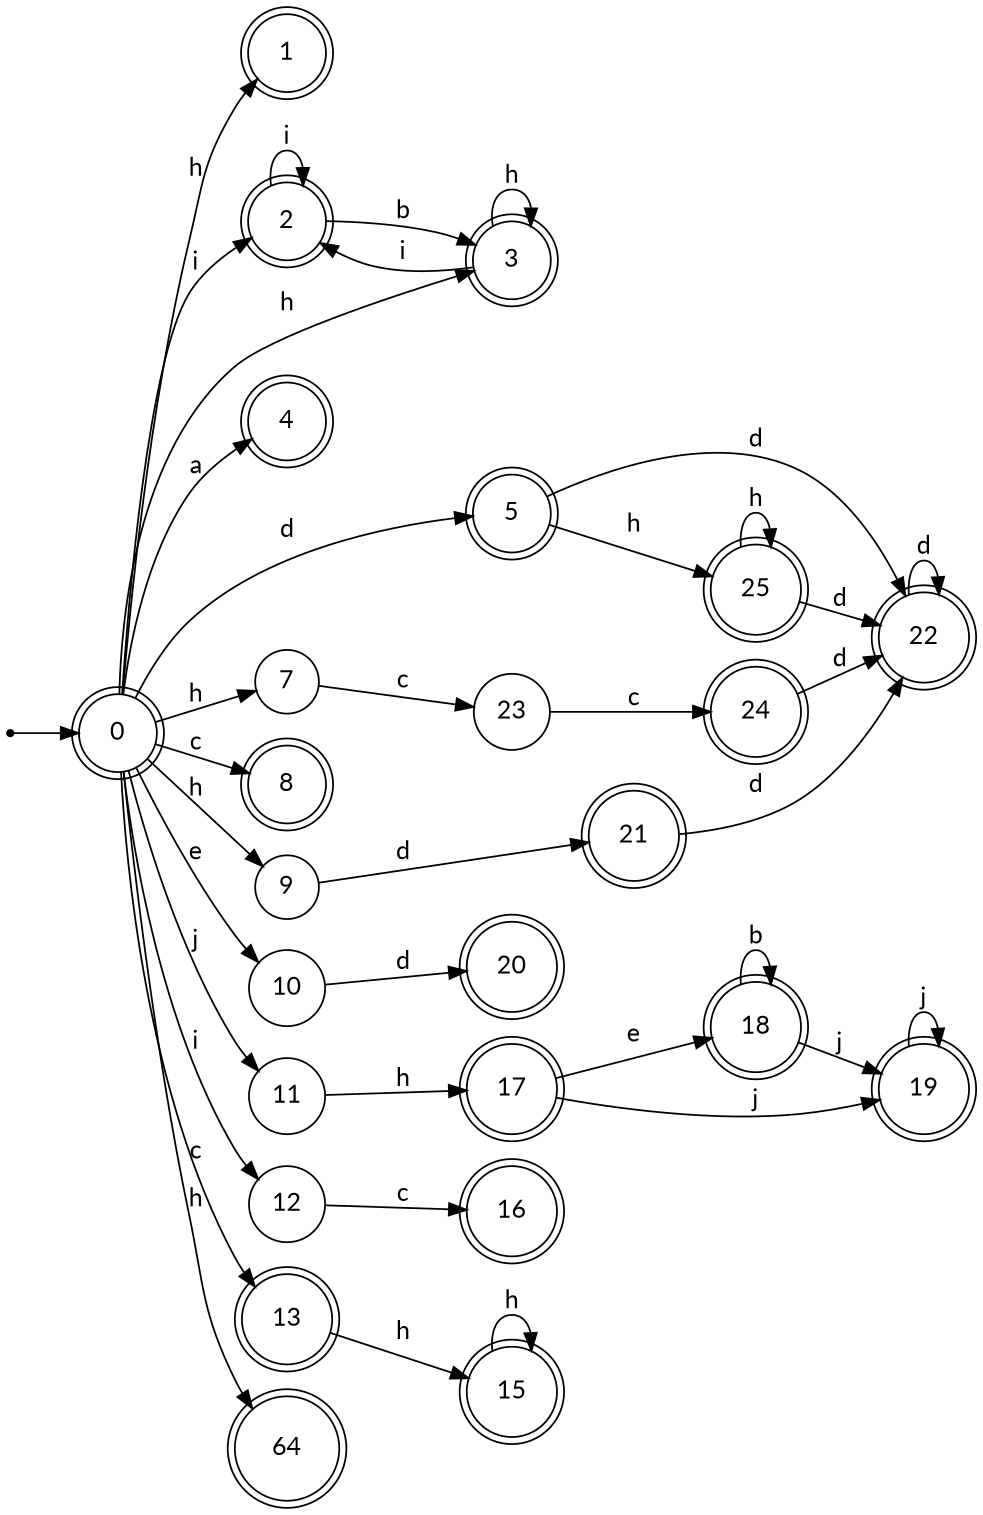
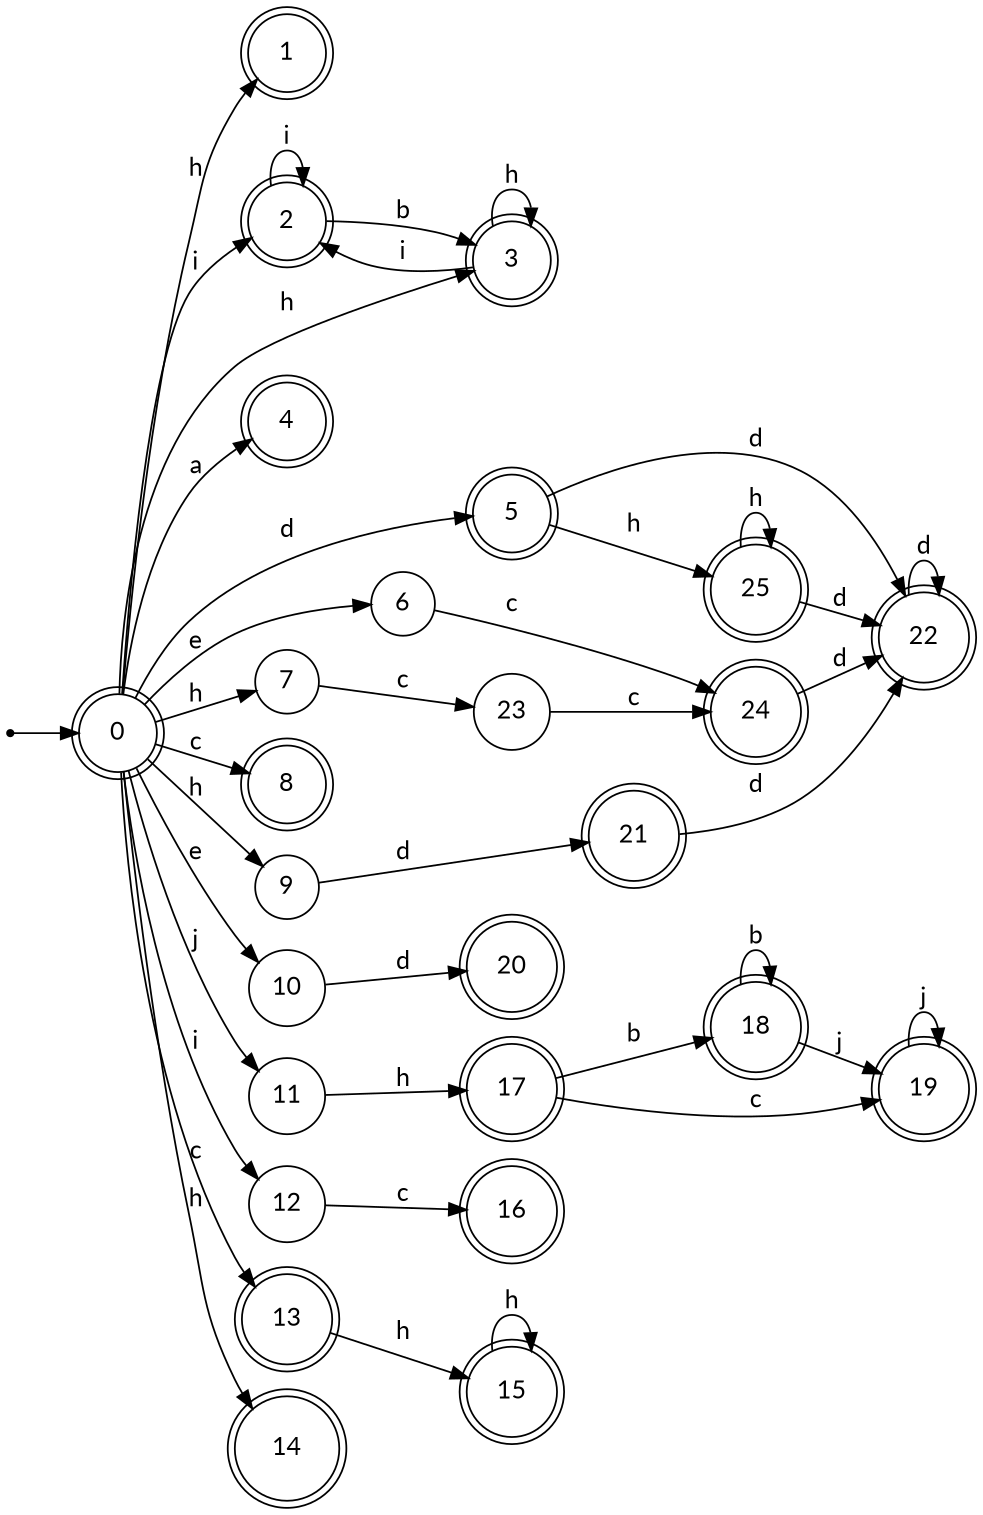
  digraph {
    fontname=Lato
    rankdir=LR
    node [fontname=Lato shape=doublecircle]
    edge [fontname=Lato]
    dummy0 [shape=point]
    0
    1
    2
    3
    4
    5
+   6 [shape=circle]
    7 [shape=circle]
    8
    9 [shape=circle]
    10 [shape=circle]
    11 [shape=circle]
    12 [shape=circle]
    13
-   14 [label=64]
+   14
    22
    25
    24
    23 [shape=circle]
    21
    20
    17
    16
    15
    18
    19
    dummy0 -> 0
    0 -> 1 [label=h]
    0 -> 2 [label=i]
    0 -> 3 [label=h]
    0 -> 4 [label=a]
    0 -> 5 [label=d]
+   0 -> 6 [label=e]
    0 -> 7 [label=h]
    0 -> 8 [label=c]
    0 -> 9 [label=h]
    0 -> 10 [label=e]
    0 -> 11 [label=j]
    0 -> 12 [label=i]
    0 -> 13 [label=c]
    0 -> 14 [label=h]
    2 -> 2 [label=i]
    2 -> 3 [label=b]
    3 -> 2 [label=i]
    3 -> 3 [label=h]
    5 -> 22 [label=d]
    5 -> 25 [label=h]
+   6 -> 24 [label=c]
    7 -> 23 [label=c]
    9 -> 21 [label=d]
    10 -> 20 [label=d]
    11 -> 17 [label=h]
    12 -> 16 [label=c]
    13 -> 15 [label=h]
    22 -> 22 [label=d]
    25 -> 22 [label=d]
    25 -> 25 [label=h]
    24 -> 22 [label=d]
    23 -> 24 [label=c]
    21 -> 22 [label=d]
-   17 -> 18 [label=e]
-   17 -> 19 [label=j]
+   17 -> 18 [label=b]
+   17 -> 19 [label=c]
    15 -> 15 [label=h]
    18 -> 18 [label=b]
    18 -> 19 [label=j]
    19 -> 19 [label=j]
  }
